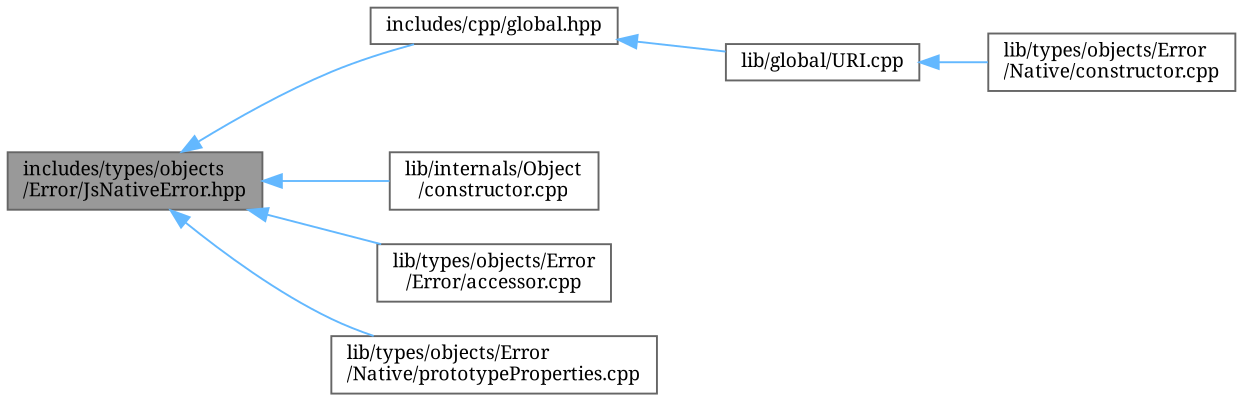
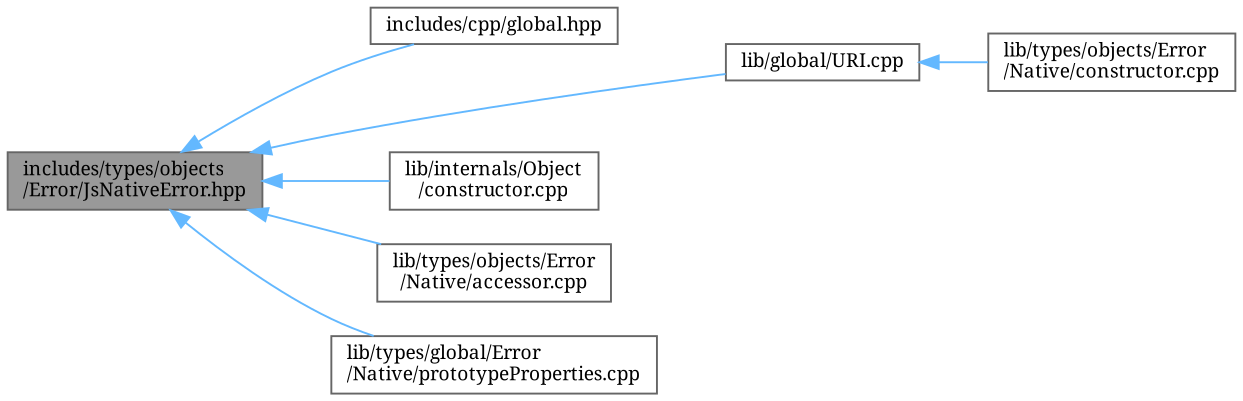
  digraph {
    fontname="Noto Serif"
    rankdir=LR
    node [color=grey40 fillcolor=white fontname="Noto Serif" fontsize=10 shape=box style=filled]
    edge [color=steelblue1 dir=back fontname="Noto Serif" fontsize=10 labelfontname=Helvetica labelfontsize=10 style=solid]
    n1 [color=gray40 fillcolor=grey60 fontcolor=black height=0.2 label="includes/types/objects\l/Error/JsNativeError.hpp" width=0.4]
    n2 [height=0.2 label="includes/cpp/global.hpp" width=0.4]
    n3 [height=0.2 label="lib/global/URI.cpp" width=0.4]
    n4 [height=0.2 label="lib/internals/Object\l/constructor.cpp" width=0.4]
-   n5 [height=0.2 label="lib/types/objects/Error\l/Error/accessor.cpp" width=0.4]
-   n6 [height=0.2 label="lib/types/objects/Error\l/Native/prototypeProperties.cpp" width=0.4]
+   n5 [height=0.2 label="lib/types/objects/Error\l/Native/accessor.cpp" width=0.4]
+   n6 [height=0.2 label="lib/types/global/Error\l/Native/prototypeProperties.cpp" width=0.4]
    n7 [height=0.2 label="lib/types/objects/Error\l/Native/constructor.cpp" width=0.4]
    n1 -> n2
-   n2 -> n3
+   n1 -> n3
    n1 -> n4
    n1 -> n5
    n1 -> n6
    n3 -> n7
  }
